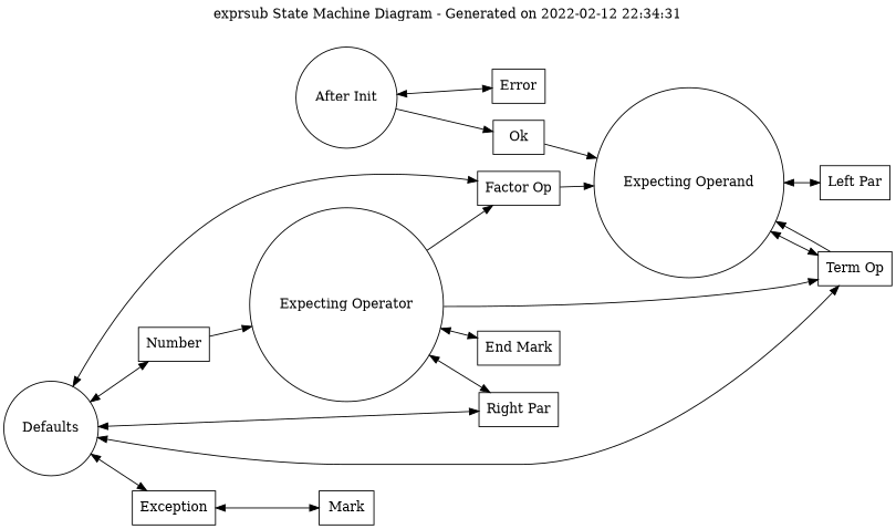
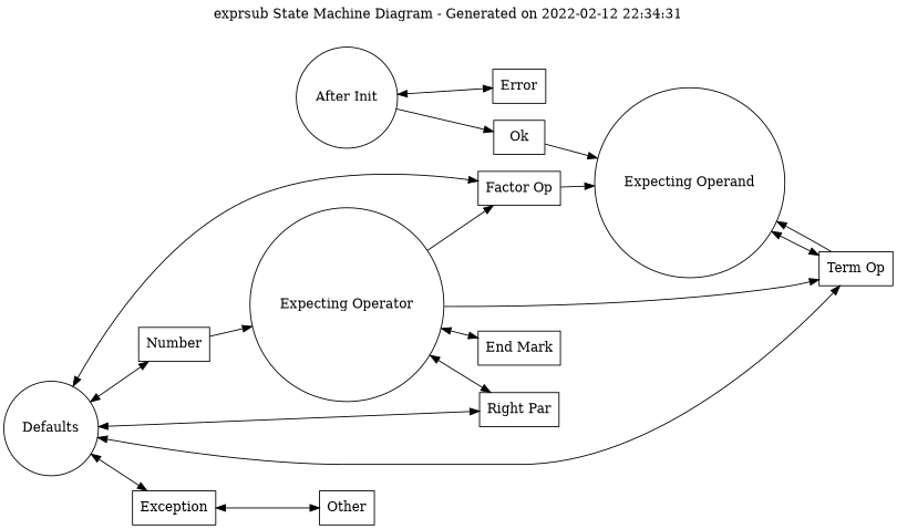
  digraph {
    label="exprsub State Machine Diagram - Generated on 2022-02-12 22:34:31"
    labelloc=t
    rankdir=LR
    node [shape=box]
    edge [dir=both]
    n1 [label="After Init" shape=circle]
    n2 [label=Ok]
    n3 [label=Error]
    n4 [label="Expecting Operand" shape=circle]
    n5 [label="Term Op"]
-   n6 [label="Left Par"]
    n7 [label=Number]
    n8 [label="Expecting Operator" shape=circle]
    n9 [label=Defaults shape=circle]
    n10 [label="Factor Op"]
    n11 [label="Right Par"]
    n12 [label=Exception]
-   n13 [label=Mark]
+   n13 [label=Other]
    n14 [label="End Mark"]
    n1 -> n2 [dir=forward]
    n1 -> n3
    n2 -> n4 [dir=forward]
    n4 -> n5
-   n4 -> n6
    n5 -> n4 [dir=forward]
    n7 -> n8 [dir=forward]
    n8 -> n5 [dir=forward]
    n8 -> n10 [dir=forward]
    n8 -> n11
    n8 -> n14
    n9 -> n5
    n9 -> n7
    n9 -> n10
    n9 -> n11
    n9 -> n12
    n10 -> n4 [dir=forward]
    n12 -> n13
  }
